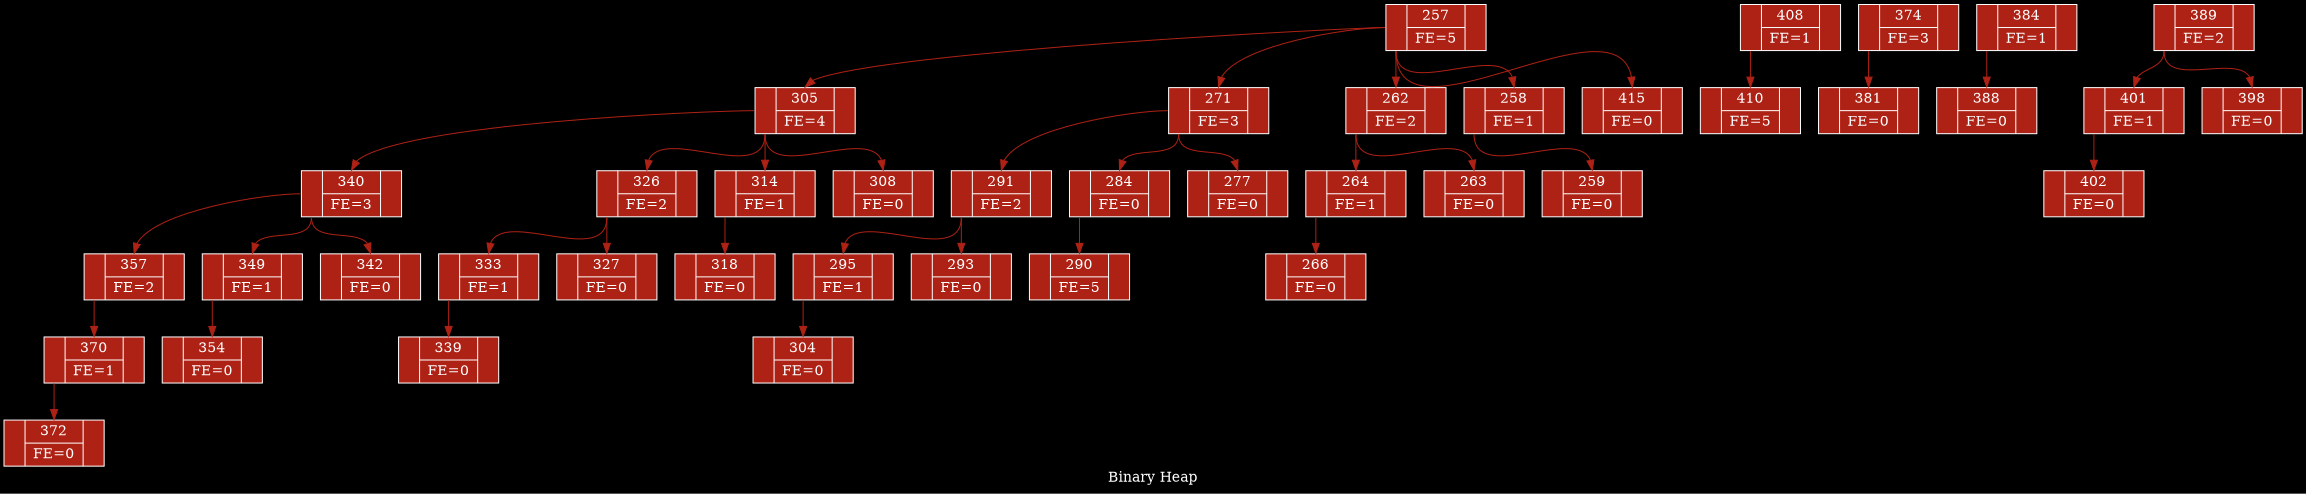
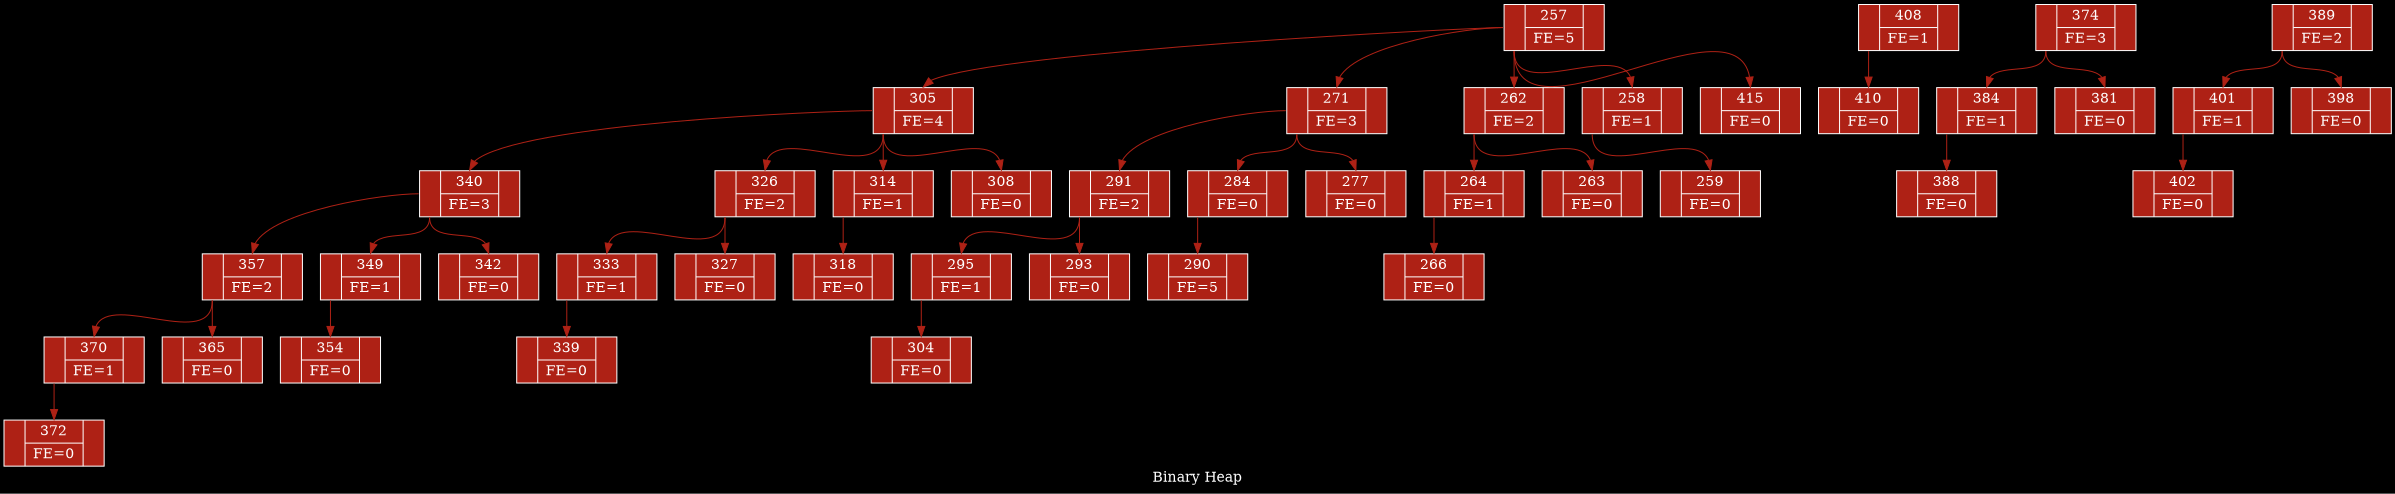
  digraph {
    bgcolor=black
    fontcolor=white
    label="Binary Heap"
    rankdir=TB
    node [color=white fillcolor="#AE2115" fontcolor=white shape=record style=filled]
    edge [color="#AE2115" headport=f1 tailport=f0]
    n1 [label="<f0> | {{<f1> 257} | FE=5} | <f2> "]
    n2 [label="<f0> | {{<f1> 305} | FE=4} | <f2> "]
    n3 [label="<f0> | {{<f1> 271} | FE=3} | <f2> "]
    n4 [label="<f0> | {{<f1> 262} | FE=2} | <f2> "]
    n5 [label="<f0> | {{<f1> 258} | FE=1} | <f2> "]
    n6 [label="<f0> | {{<f1> 415} | FE=0} | <f2> "]
    n7 [label="<f0> | {{<f1> 340} | FE=3} | <f2> "]
    n8 [label="<f0> | {{<f1> 326} | FE=2} | <f2> "]
    n9 [label="<f0> | {{<f1> 314} | FE=1} | <f2> "]
    n10 [label="<f0> | {{<f1> 308} | FE=0} | <f2> "]
    n11 [label="<f0> | {{<f1> 291} | FE=2} | <f2> "]
    n12 [label="<f0> | {{<f1> 284} | FE=0} | <f2> "]
    n13 [label="<f0> | {{<f1> 277} | FE=0} | <f2> "]
    n14 [label="<f0> | {{<f1> 264} | FE=1} | <f2> "]
    n15 [label="<f0> | {{<f1> 263} | FE=0} | <f2> "]
    n16 [label="<f0> | {{<f1> 259} | FE=0} | <f2> "]
    n17 [label="<f0> | {{<f1> 357} | FE=2} | <f2> "]
    n18 [label="<f0> | {{<f1> 349} | FE=1} | <f2> "]
    n19 [label="<f0> | {{<f1> 342} | FE=0} | <f2> "]
    n20 [label="<f0> | {{<f1> 333} | FE=1} | <f2> "]
    n21 [label="<f0> | {{<f1> 327} | FE=0} | <f2> "]
    n22 [label="<f0> | {{<f1> 318} | FE=0} | <f2> "]
    n23 [label="<f0> | {{<f1> 370} | FE=1} | <f2> "]
+   n24 [label="<f0> | {{<f1> 365} | FE=0} | <f2> "]
    n25 [label="<f0> | {{<f1> 354} | FE=0} | <f2> "]
    n26 [label="<f0> | {{<f1> 372} | FE=0} | <f2> "]
    n27 [label="<f0> | {{<f1> 339} | FE=0} | <f2> "]
    n28 [label="<f0> | {{<f1> 295} | FE=1} | <f2> "]
    n29 [label="<f0> | {{<f1> 293} | FE=0} | <f2> "]
    n30 [label="<f0> | {{<f1> 290} | FE=5} | <f2> "]
    n31 [label="<f0> | {{<f1> 304} | FE=0} | <f2> "]
    n32 [label="<f0> | {{<f1> 266} | FE=0} | <f2> "]
    n33 [label="<f0> | {{<f1> 408} | FE=1} | <f2> "]
-   n34 [label="<f0> | {{<f1> 410} | FE=5} | <f2> "]
+   n34 [label="<f0> | {{<f1> 410} | FE=0} | <f2> "]
    n35 [label="<f0> | {{<f1> 374} | FE=3} | <f2> "]
    n36 [label="<f0> | {{<f1> 384} | FE=1} | <f2> "]
    n37 [label="<f0> | {{<f1> 381} | FE=0} | <f2> "]
    n38 [label="<f0> | {{<f1> 389} | FE=2} | <f2> "]
    n39 [label="<f0> | {{<f1> 401} | FE=1} | <f2> "]
    n40 [label="<f0> | {{<f1> 398} | FE=0} | <f2> "]
    n41 [label="<f0> | {{<f1> 388} | FE=0} | <f2> "]
    n42 [label="<f0> | {{<f1> 402} | FE=0} | <f2> "]
    n1 -> n2
    n1 -> n3
    n1 -> n4
    n1 -> n5
    n1 -> n6
    n2 -> n7
    n2 -> n8
    n2 -> n9
    n2 -> n10
    n3 -> n11
    n3 -> n12
    n3 -> n13
    n4 -> n14
    n4 -> n15
    n5 -> n16
    n7 -> n17
    n7 -> n18
    n7 -> n19
    n8 -> n20
    n8 -> n21
    n9 -> n22
    n11 -> n28
    n11 -> n29
    n12 -> n30
    n14 -> n32
    n17 -> n23
+   n17 -> n24
    n18 -> n25
    n20 -> n27
    n23 -> n26
    n28 -> n31
    n33 -> n34
+   n35 -> n36
    n35 -> n37
    n36 -> n41
    n38 -> n39
    n38 -> n40
    n39 -> n42
  }
